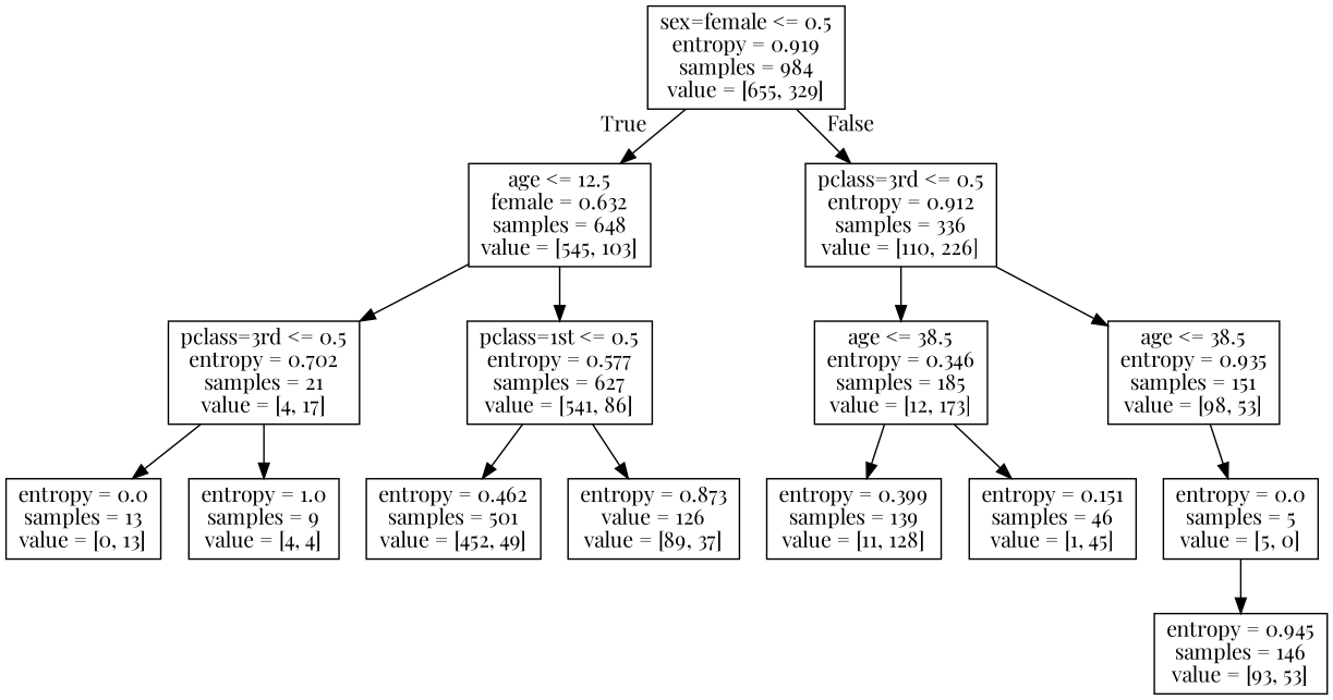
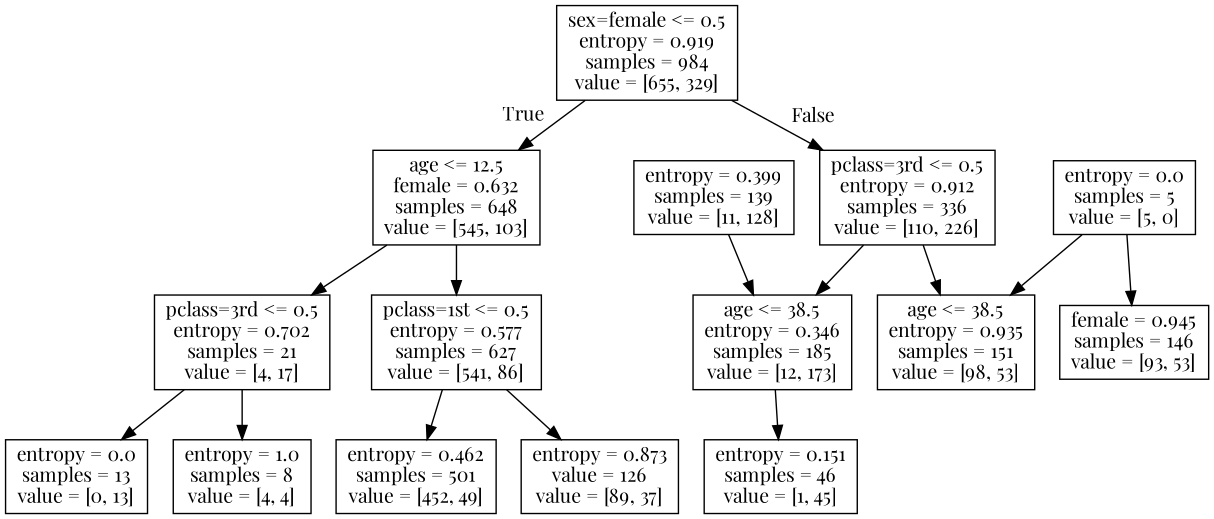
  digraph {
    fontname="Playfair Display"
    node [fontname="Playfair Display" shape=box]
    edge [fontname="Playfair Display"]
    n1 [label="sex=female <= 0.5\nentropy = 0.919\nsamples = 984\nvalue = [655, 329]"]
    n2 [label="age <= 12.5\nfemale = 0.632\nsamples = 648\nvalue = [545, 103]"]
    n3 [label="pclass=3rd <= 0.5\nentropy = 0.912\nsamples = 336\nvalue = [110, 226]"]
    n4 [label="pclass=3rd <= 0.5\nentropy = 0.702\nsamples = 21\nvalue = [4, 17]"]
    n5 [label="pclass=1st <= 0.5\nentropy = 0.577\nsamples = 627\nvalue = [541, 86]"]
    n6 [label="age <= 38.5\nentropy = 0.346\nsamples = 185\nvalue = [12, 173]"]
    n7 [label="age <= 38.5\nentropy = 0.935\nsamples = 151\nvalue = [98, 53]"]
    n8 [label="entropy = 0.0\nsamples = 13\nvalue = [0, 13]"]
-   n9 [label="entropy = 1.0\nsamples = 9\nvalue = [4, 4]"]
+   n9 [label="entropy = 1.0\nsamples = 8\nvalue = [4, 4]"]
    n10 [label="entropy = 0.462\nsamples = 501\nvalue = [452, 49]"]
    n11 [label="entropy = 0.873\nvalue = 126\nvalue = [89, 37]"]
    n12 [label="entropy = 0.399\nsamples = 139\nvalue = [11, 128]"]
    n13 [label="entropy = 0.151\nsamples = 46\nvalue = [1, 45]"]
    n14 [label="entropy = 0.0\nsamples = 5\nvalue = [5, 0]"]
-   n15 [label="entropy = 0.945\nsamples = 146\nvalue = [93, 53]"]
+   n15 [label="female = 0.945\nsamples = 146\nvalue = [93, 53]"]
    n1 -> n2 [headlabel=True labelangle=45 labeldistance=2.5]
    n1 -> n3 [headlabel=False labelangle=-45 labeldistance=2.5]
    n2 -> n4
    n2 -> n5
    n3 -> n6
    n3 -> n7
    n4 -> n8
    n4 -> n9
    n5 -> n10
    n5 -> n11
-   n6 -> n12
+   n12 -> n6
    n6 -> n13
-   n7 -> n14
+   n14 -> n7
    n14 -> n15
  }
